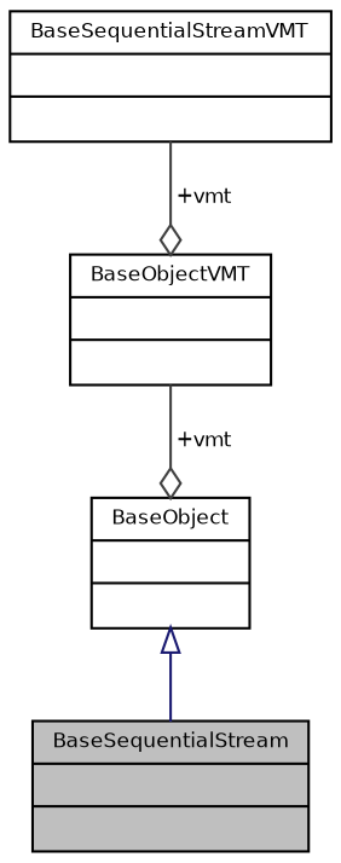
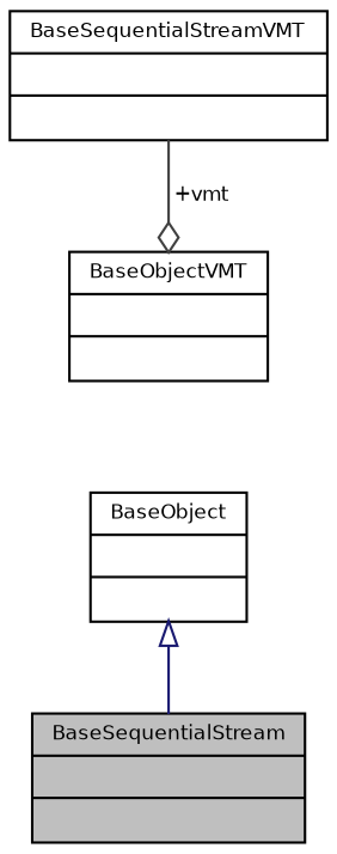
  digraph {
    node [color=black fontname=Helvetica fontsize=8 shape=record]
    edge [color=grey25 fontname=Helvetica fontsize=8 labelfontname=Helvetica labelfontsize=8 style=solid arrowhead=odiamond]
    n1 [fillcolor=grey75 fontcolor=black height=0.2 label="{BaseSequentialStream\n||}" style=filled width=0.4]
    n2 [height=0.2 label="{BaseObject\n||}" width=0.4]
    n3 [height=0.2 label="{BaseObjectVMT\n||}" width=0.4]
    n4 [height=0.2 label="{BaseSequentialStreamVMT\n||}" width=0.4]
    n2 -> n1 [arrowtail=onormal color=midnightblue dir=back arrowhead=""]
-   n3 -> n2 [label=" +vmt"]
    n4 -> n3 [label=" +vmt"]
  }
